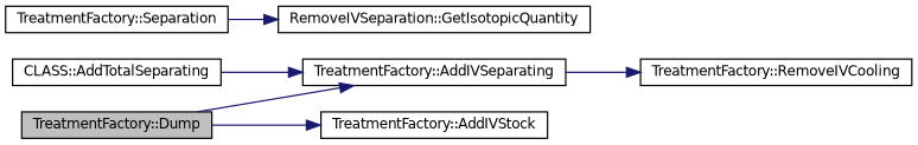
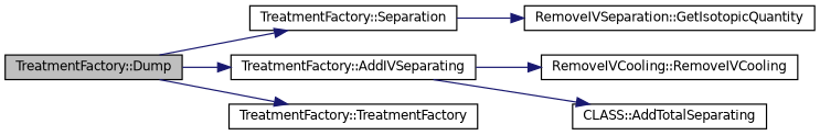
  digraph {
    rankdir=LR
    node [color=black fillcolor=white fontname=Helvetica fontsize=10 shape=record style=filled]
    edge [color=midnightblue fontname=Helvetica fontsize=10 labelfontname=Helvetica labelfontsize=10 style=solid]
    n1 [fillcolor=grey75 fontcolor=black height=0.2 label="TreatmentFactory::Dump" width=0.4]
    n2 [height=0.2 label="TreatmentFactory::Separation" width=0.4]
    n3 [height=0.2 label="TreatmentFactory::AddIVSeparating" width=0.4]
-   n4 [height=0.2 label="TreatmentFactory::AddIVStock" width=0.4]
+   n4 [height=0.2 label="TreatmentFactory::TreatmentFactory" width=0.4]
    n5 [height=0.2 label="RemoveIVSeparation::GetIsotopicQuantity" width=0.4]
-   n6 [height=0.2 label="TreatmentFactory::RemoveIVCooling" width=0.4]
+   n6 [height=0.2 label="RemoveIVCooling::RemoveIVCooling" width=0.4]
    n7 [height=0.2 label="CLASS::AddTotalSeparating" width=0.4]
+   n1 -> n2
    n1 -> n3
    n1 -> n4
    n2 -> n5
    n3 -> n6
-   n7 -> n3
+   n3 -> n7
  }
